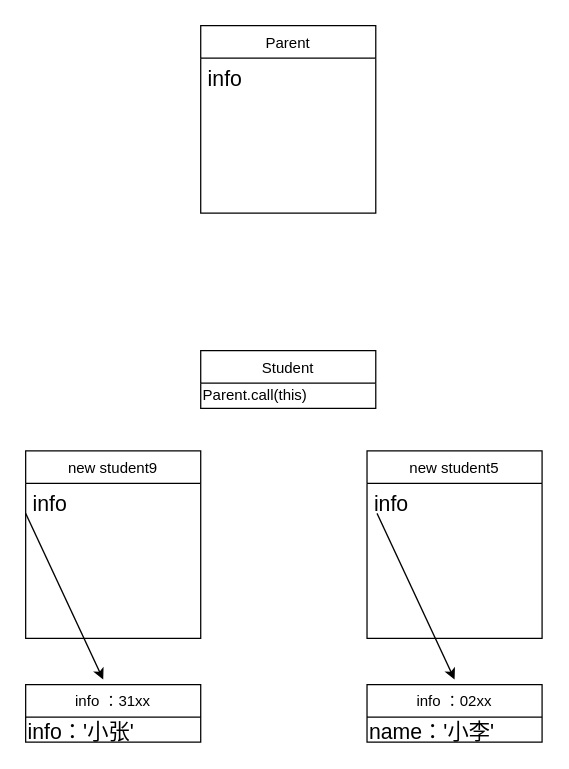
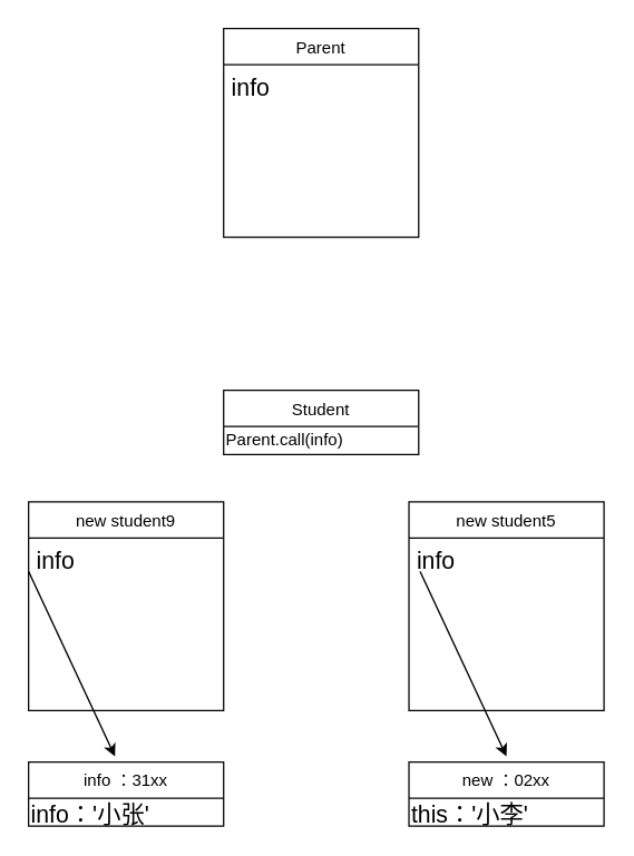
  <mxCell id="0" />
  <mxCell id="1" parent="0" />
  <mxCell id="2" value="Parent" style="swimlane;fontStyle=0;childLayout=stackLayout;horizontal=1;startSize=26;fillColor=none;horizontalStack=0;resizeParent=1;resizeParentMax=0;resizeLast=0;collapsible=1;marginBottom=0;" parent="1" vertex="1"><mxGeometry x="160" y="20" width="140" height="150" as="geometry" /></mxCell>
  <mxCell id="3" value="info&#10;" style="text;strokeColor=none;fillColor=none;align=left;verticalAlign=top;spacingLeft=4;spacingRight=4;overflow=hidden;rotatable=0;points=[[0,0.5],[1,0.5]];portConstraint=eastwest;fontSize=17;" parent="2" vertex="1"><mxGeometry y="26" width="140" height="124" as="geometry" /></mxCell>
  <mxCell id="4" value="Student" style="swimlane;fontStyle=0;childLayout=stackLayout;horizontal=1;startSize=26;fillColor=none;horizontalStack=0;resizeParent=1;resizeParentMax=0;resizeLast=0;collapsible=1;marginBottom=0;" parent="1" vertex="1"><mxGeometry x="160" y="280" width="140" height="46" as="geometry" /></mxCell>
- <mxCell id="5" value="Parent.call(this)" style="text;html=1;resizable=0;points=[];autosize=1;align=left;verticalAlign=top;spacingTop=-4;" parent="4" vertex="1"><mxGeometry y="26" width="140" height="20" as="geometry" /></mxCell>
+ <mxCell id="5" value="Parent.call(info)" style="text;html=1;resizable=0;points=[];autosize=1;align=left;verticalAlign=top;spacingTop=-4;" parent="4" vertex="1"><mxGeometry y="26" width="140" height="20" as="geometry" /></mxCell>
  <mxCell id="6" value="new student9" style="swimlane;fontStyle=0;childLayout=stackLayout;horizontal=1;startSize=26;fillColor=none;horizontalStack=0;resizeParent=1;resizeParentMax=0;resizeLast=0;collapsible=1;marginBottom=0;" parent="1" vertex="1"><mxGeometry x="20" y="360" width="140" height="150" as="geometry" /></mxCell>
  <mxCell id="7" value="" style="endArrow=classic;html=1;fontSize=17;" parent="6" source="8" edge="1"><mxGeometry width="50" height="50" relative="1" as="geometry"><mxPoint x="90" y="140" as="sourcePoint" /><mxPoint x="140" y="90" as="targetPoint" /></mxGeometry></mxCell>
  <mxCell id="8" value="info" style="text;strokeColor=none;fillColor=none;align=left;verticalAlign=top;spacingLeft=4;spacingRight=4;overflow=hidden;rotatable=0;points=[[0,0.5],[1,0.5]];portConstraint=eastwest;fontSize=17;" parent="6" vertex="1"><mxGeometry y="26" width="140" height="124" as="geometry" /></mxCell>
  <mxCell id="9" value="new student5" style="swimlane;fontStyle=0;childLayout=stackLayout;horizontal=1;startSize=26;fillColor=none;horizontalStack=0;resizeParent=1;resizeParentMax=0;resizeLast=0;collapsible=1;marginBottom=0;" parent="1" vertex="1"><mxGeometry x="293" y="360" width="140" height="150" as="geometry" /></mxCell>
  <mxCell id="10" value="" style="endArrow=classic;html=1;fontSize=17;" parent="9" source="11" edge="1"><mxGeometry width="50" height="50" relative="1" as="geometry"><mxPoint x="90" y="140" as="sourcePoint" /><mxPoint x="140" y="90" as="targetPoint" /></mxGeometry></mxCell>
  <mxCell id="11" value="info" style="text;strokeColor=none;fillColor=none;align=left;verticalAlign=top;spacingLeft=4;spacingRight=4;overflow=hidden;rotatable=0;points=[[0,0.5],[1,0.5]];portConstraint=eastwest;fontSize=17;" parent="9" vertex="1"><mxGeometry y="26" width="140" height="124" as="geometry" /></mxCell>
  <mxCell id="12" value="" style="endArrow=classic;html=1;exitX=0;exitY=0.194;exitDx=0;exitDy=0;exitPerimeter=0;entryX=0.443;entryY=-0.087;entryDx=0;entryDy=0;entryPerimeter=0;" parent="9" edge="1"><mxGeometry width="50" height="50" relative="1" as="geometry"><mxPoint x="8" y="50.056" as="sourcePoint" /><mxPoint x="70.02" y="182.998" as="targetPoint" /></mxGeometry></mxCell>
  <mxCell id="13" value="info ：31xx" style="swimlane;fontStyle=0;childLayout=stackLayout;horizontal=1;startSize=26;fillColor=none;horizontalStack=0;resizeParent=1;resizeParentMax=0;resizeLast=0;collapsible=1;marginBottom=0;" parent="1" vertex="1"><mxGeometry x="20" y="547" width="140" height="46" as="geometry" /></mxCell>
  <mxCell id="14" value="info：'小张'" style="text;html=1;resizable=0;points=[];autosize=1;align=left;verticalAlign=top;spacingTop=-4;fontSize=17;" parent="13" vertex="1"><mxGeometry y="26" width="140" height="20" as="geometry" /></mxCell>
  <mxCell id="15" value="&lt;span class=&quot;name object-properties-section-dimmed own-property&quot; title=&quot;constructor&quot; style=&quot;box-sizing: border-box ; min-width: 0px ; min-height: 0px ; opacity: 0.6 ; font-weight: 700 ; font-family: &amp;#34;consolas&amp;#34; , &amp;#34;lucida console&amp;#34; , &amp;#34;courier new&amp;#34; , monospace ; font-size: 12px&quot;&gt;&lt;br&gt;&lt;/span&gt;" style="text;html=1;resizable=0;points=[];autosize=1;align=left;verticalAlign=top;spacingTop=-4;fontSize=17;" parent="1" vertex="1"><mxGeometry x="52" y="540" width="20" height="20" as="geometry" /></mxCell>
- <mxCell id="16" value="info ：02xx" style="swimlane;fontStyle=0;childLayout=stackLayout;horizontal=1;startSize=26;fillColor=none;horizontalStack=0;resizeParent=1;resizeParentMax=0;resizeLast=0;collapsible=1;marginBottom=0;" parent="1" vertex="1"><mxGeometry x="293" y="547" width="140" height="46" as="geometry" /></mxCell>
- <mxCell id="17" value="name：'小李'" style="text;html=1;resizable=0;points=[];autosize=1;align=left;verticalAlign=top;spacingTop=-4;fontSize=17;" parent="16" vertex="1"><mxGeometry y="26" width="140" height="20" as="geometry" /></mxCell>
+ <mxCell id="16" value="new ：02xx" style="swimlane;fontStyle=0;childLayout=stackLayout;horizontal=1;startSize=26;fillColor=none;horizontalStack=0;resizeParent=1;resizeParentMax=0;resizeLast=0;collapsible=1;marginBottom=0;" parent="1" vertex="1"><mxGeometry x="293" y="547" width="140" height="46" as="geometry" /></mxCell>
+ <mxCell id="17" value="this：'小李'" style="text;html=1;resizable=0;points=[];autosize=1;align=left;verticalAlign=top;spacingTop=-4;fontSize=17;" parent="16" vertex="1"><mxGeometry y="26" width="140" height="20" as="geometry" /></mxCell>
  <mxCell id="18" value="&lt;span class=&quot;name object-properties-section-dimmed own-property&quot; title=&quot;constructor&quot; style=&quot;box-sizing: border-box ; min-width: 0px ; min-height: 0px ; opacity: 0.6 ; font-weight: 700 ; font-family: &amp;#34;consolas&amp;#34; , &amp;#34;lucida console&amp;#34; , &amp;#34;courier new&amp;#34; , monospace ; font-size: 12px&quot;&gt;&lt;br&gt;&lt;/span&gt;" style="text;html=1;resizable=0;points=[];autosize=1;align=left;verticalAlign=top;spacingTop=-4;fontSize=17;" parent="1" vertex="1"><mxGeometry x="325" y="540" width="20" height="20" as="geometry" /></mxCell>
  <mxCell id="19" value="" style="endArrow=classic;html=1;exitX=0;exitY=0.194;exitDx=0;exitDy=0;exitPerimeter=0;entryX=0.443;entryY=-0.087;entryDx=0;entryDy=0;entryPerimeter=0;" parent="1" source="8" target="13" edge="1"><mxGeometry width="50" height="50" relative="1" as="geometry"><mxPoint x="20" y="660" as="sourcePoint" /><mxPoint x="70" y="610" as="targetPoint" /></mxGeometry></mxCell>
